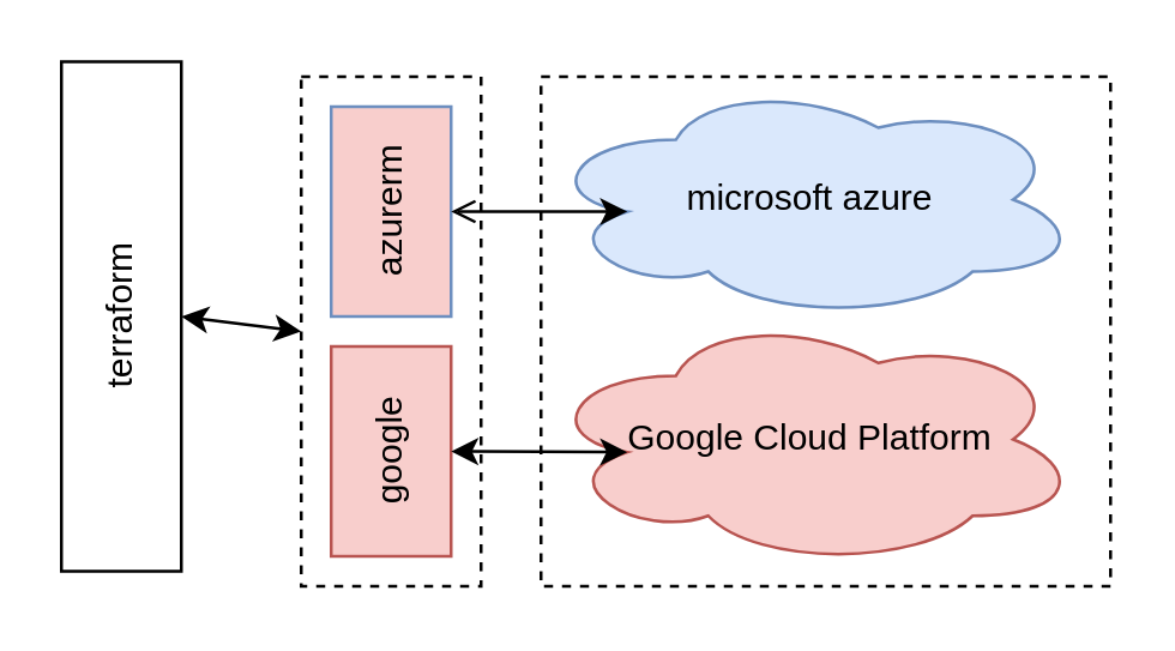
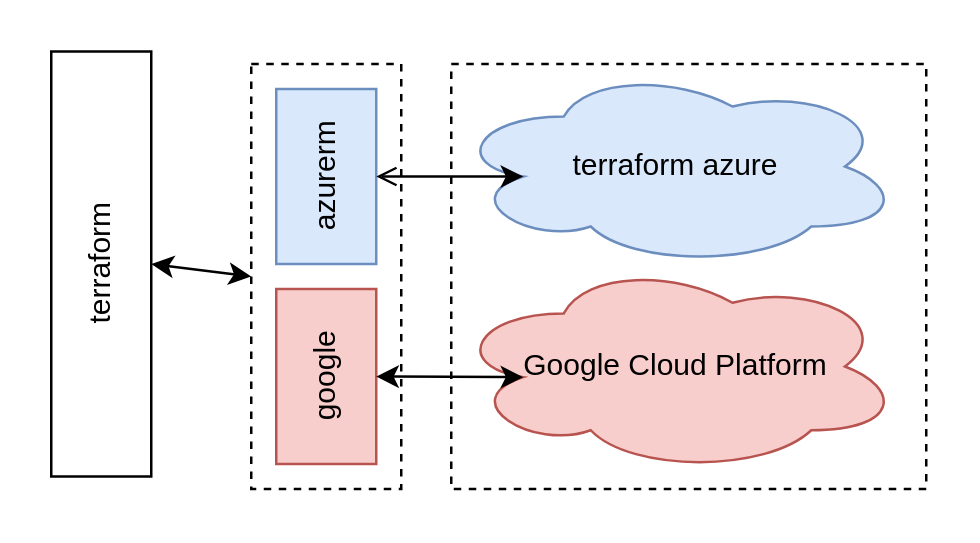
  <mxCell id="0" />
  <mxCell id="1" parent="0" />
  <mxCell id="2" value="" style="rounded=0;whiteSpace=wrap;html=1;fillColor=none;dashed=1;" vertex="1" parent="1"><mxGeometry x="100" y="25" width="60" height="170" as="geometry" /></mxCell>
  <mxCell id="3" value="" style="rounded=0;whiteSpace=wrap;html=1;fillColor=none;dashed=1;" vertex="1" parent="1"><mxGeometry x="180" y="25" width="190" height="170" as="geometry" /></mxCell>
  <mxCell id="4" value="terraform" style="rounded=0;whiteSpace=wrap;html=1;fillColor=none;horizontal=0;" vertex="1" parent="1"><mxGeometry x="20" y="20" width="40" height="170" as="geometry" /></mxCell>
- <mxCell id="5" value="azurerm" style="rounded=0;whiteSpace=wrap;html=1;fillColor=#f8cecc;horizontal=0;strokeColor=#6c8ebf;" vertex="1" parent="1"><mxGeometry x="110" y="35" width="40" height="70" as="geometry" /></mxCell>
+ <mxCell id="5" value="azurerm" style="rounded=0;whiteSpace=wrap;html=1;fillColor=#dae8fc;horizontal=0;strokeColor=#6c8ebf;" vertex="1" parent="1"><mxGeometry x="110" y="35" width="40" height="70" as="geometry" /></mxCell>
  <mxCell id="6" value="google" style="rounded=0;whiteSpace=wrap;html=1;fillColor=#f8cecc;horizontal=0;strokeColor=#b85450;" vertex="1" parent="1"><mxGeometry x="110" y="115" width="40" height="70" as="geometry" /></mxCell>
- <mxCell id="7" value="microsoft azure" style="ellipse;shape=cloud;whiteSpace=wrap;html=1;fillColor=#dae8fc;strokeColor=#6c8ebf;" vertex="1" parent="1"><mxGeometry x="180" y="26" width="180" height="80" as="geometry" /></mxCell>
+ <mxCell id="7" value="terraform azure" style="ellipse;shape=cloud;whiteSpace=wrap;html=1;fillColor=#dae8fc;strokeColor=#6c8ebf;" vertex="1" parent="1"><mxGeometry x="180" y="26" width="180" height="80" as="geometry" /></mxCell>
  <mxCell id="8" value="Google Cloud Platform" style="ellipse;shape=cloud;whiteSpace=wrap;html=1;fillColor=#f8cecc;strokeColor=#b85450;" vertex="1" parent="1"><mxGeometry x="180" y="103.5" width="180" height="85" as="geometry" /></mxCell>
  <mxCell id="9" value="" style="endArrow=classic;startArrow=classic;html=1;entryX=1;entryY=0.5;entryDx=0;entryDy=0;exitX=0;exitY=0.5;exitDx=0;exitDy=0;" edge="1" parent="1" source="2" target="4"><mxGeometry width="50" height="50" relative="1" as="geometry"><mxPoint x="370" y="185" as="sourcePoint" /><mxPoint x="420" y="135" as="targetPoint" /></mxGeometry></mxCell>
  <mxCell id="10" value="" style="endArrow=open;startArrow=classic;html=1;entryX=1;entryY=0.5;entryDx=0;entryDy=0;exitX=0.16;exitY=0.55;exitDx=0;exitDy=0;exitPerimeter=0;" edge="1" parent="1" source="7" target="5"><mxGeometry width="50" height="50" relative="1" as="geometry"><mxPoint x="370" y="185" as="sourcePoint" /><mxPoint x="460" y="-5" as="targetPoint" /></mxGeometry></mxCell>
  <mxCell id="11" value="" style="endArrow=classic;startArrow=classic;html=1;exitX=0.16;exitY=0.55;exitDx=0;exitDy=0;exitPerimeter=0;" edge="1" parent="1" source="8"><mxGeometry width="50" height="50" relative="1" as="geometry"><mxPoint x="210" y="175" as="sourcePoint" /><mxPoint x="150" y="150" as="targetPoint" /></mxGeometry></mxCell>
